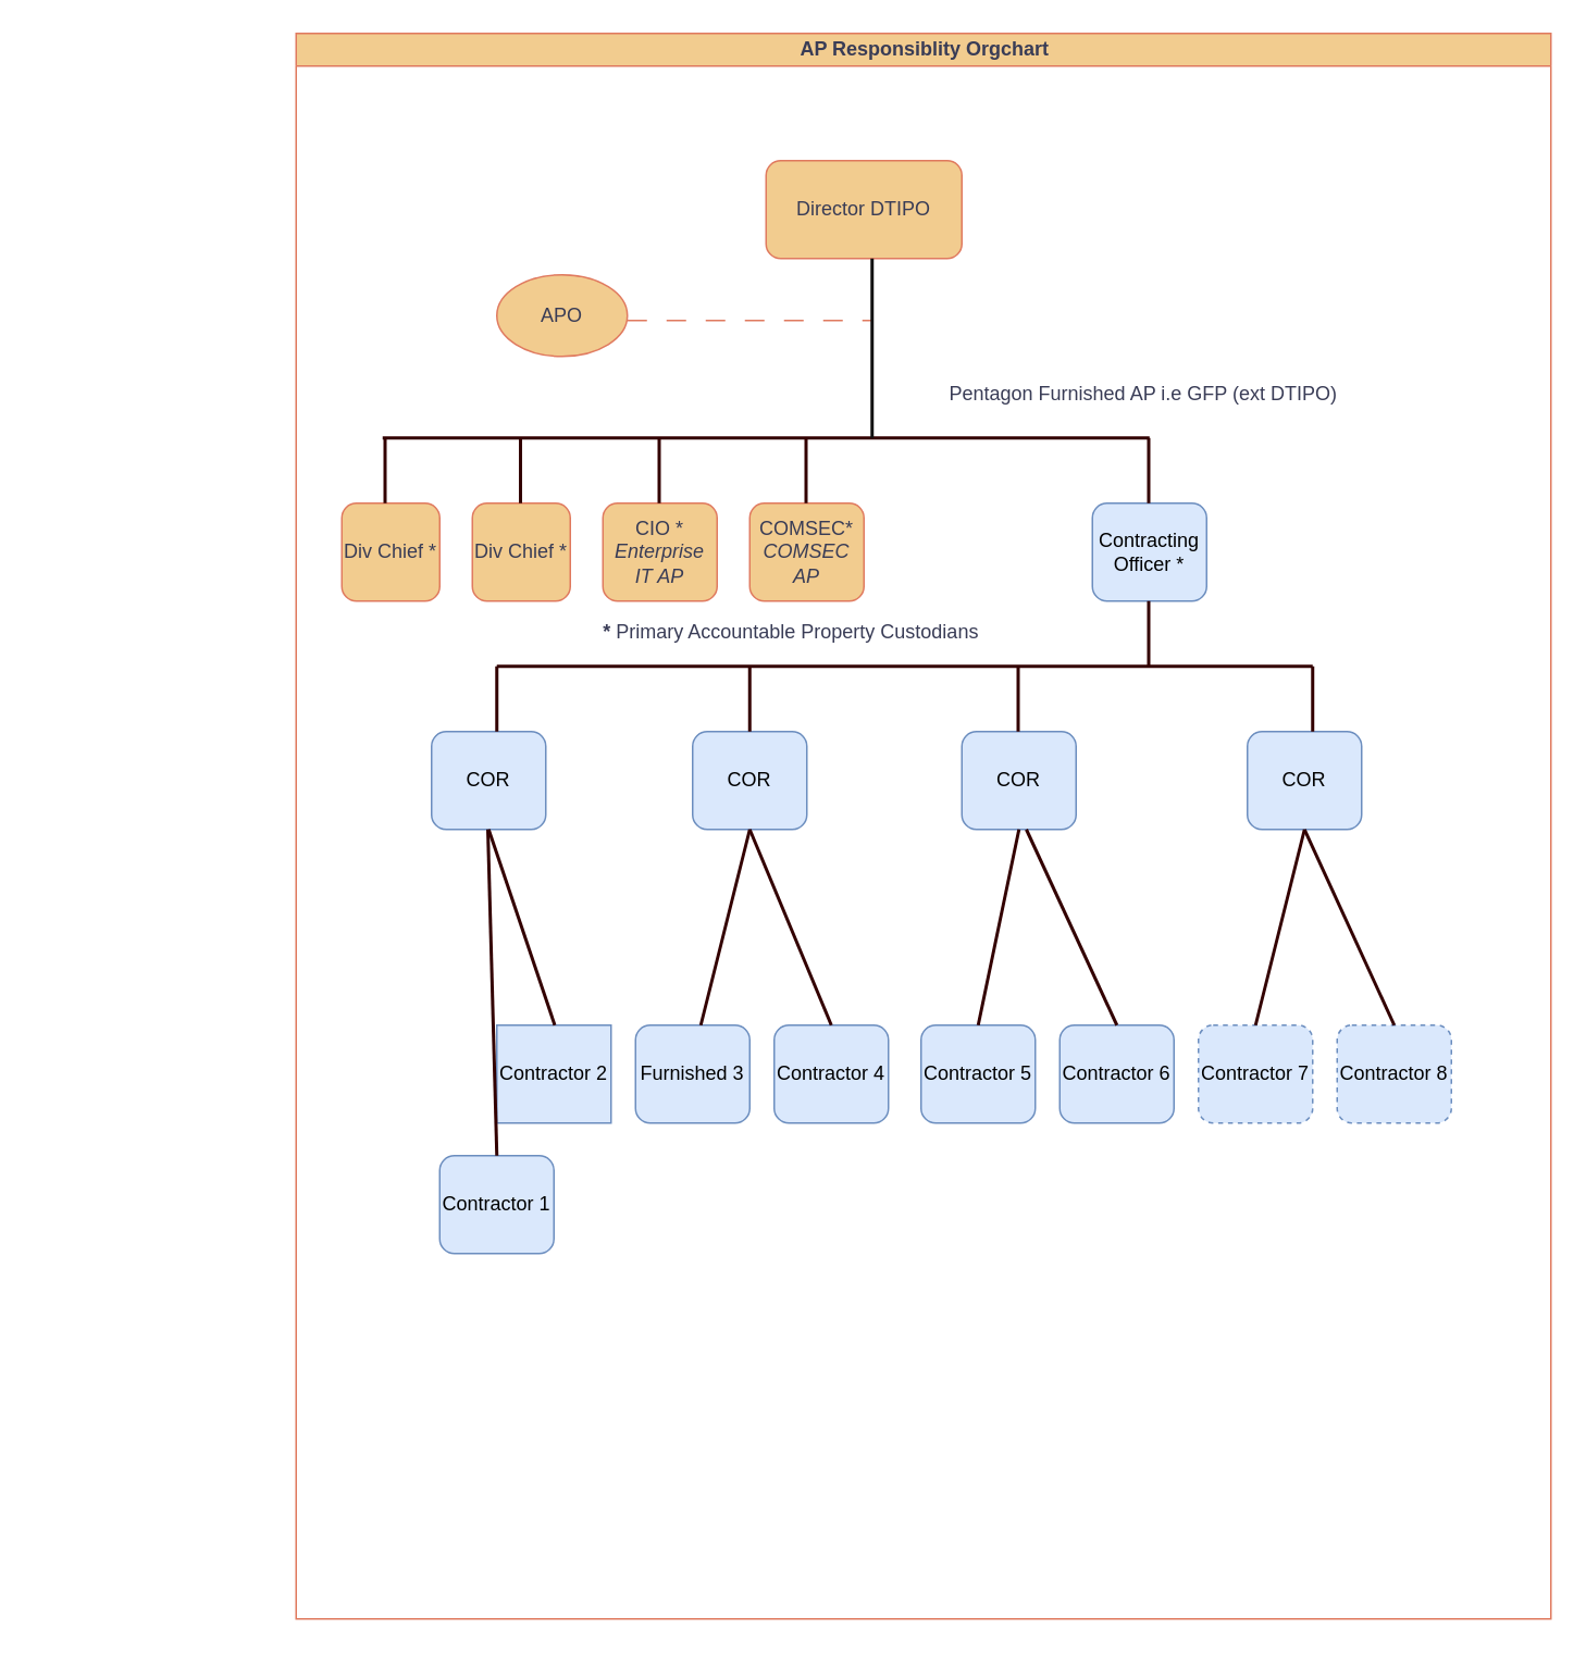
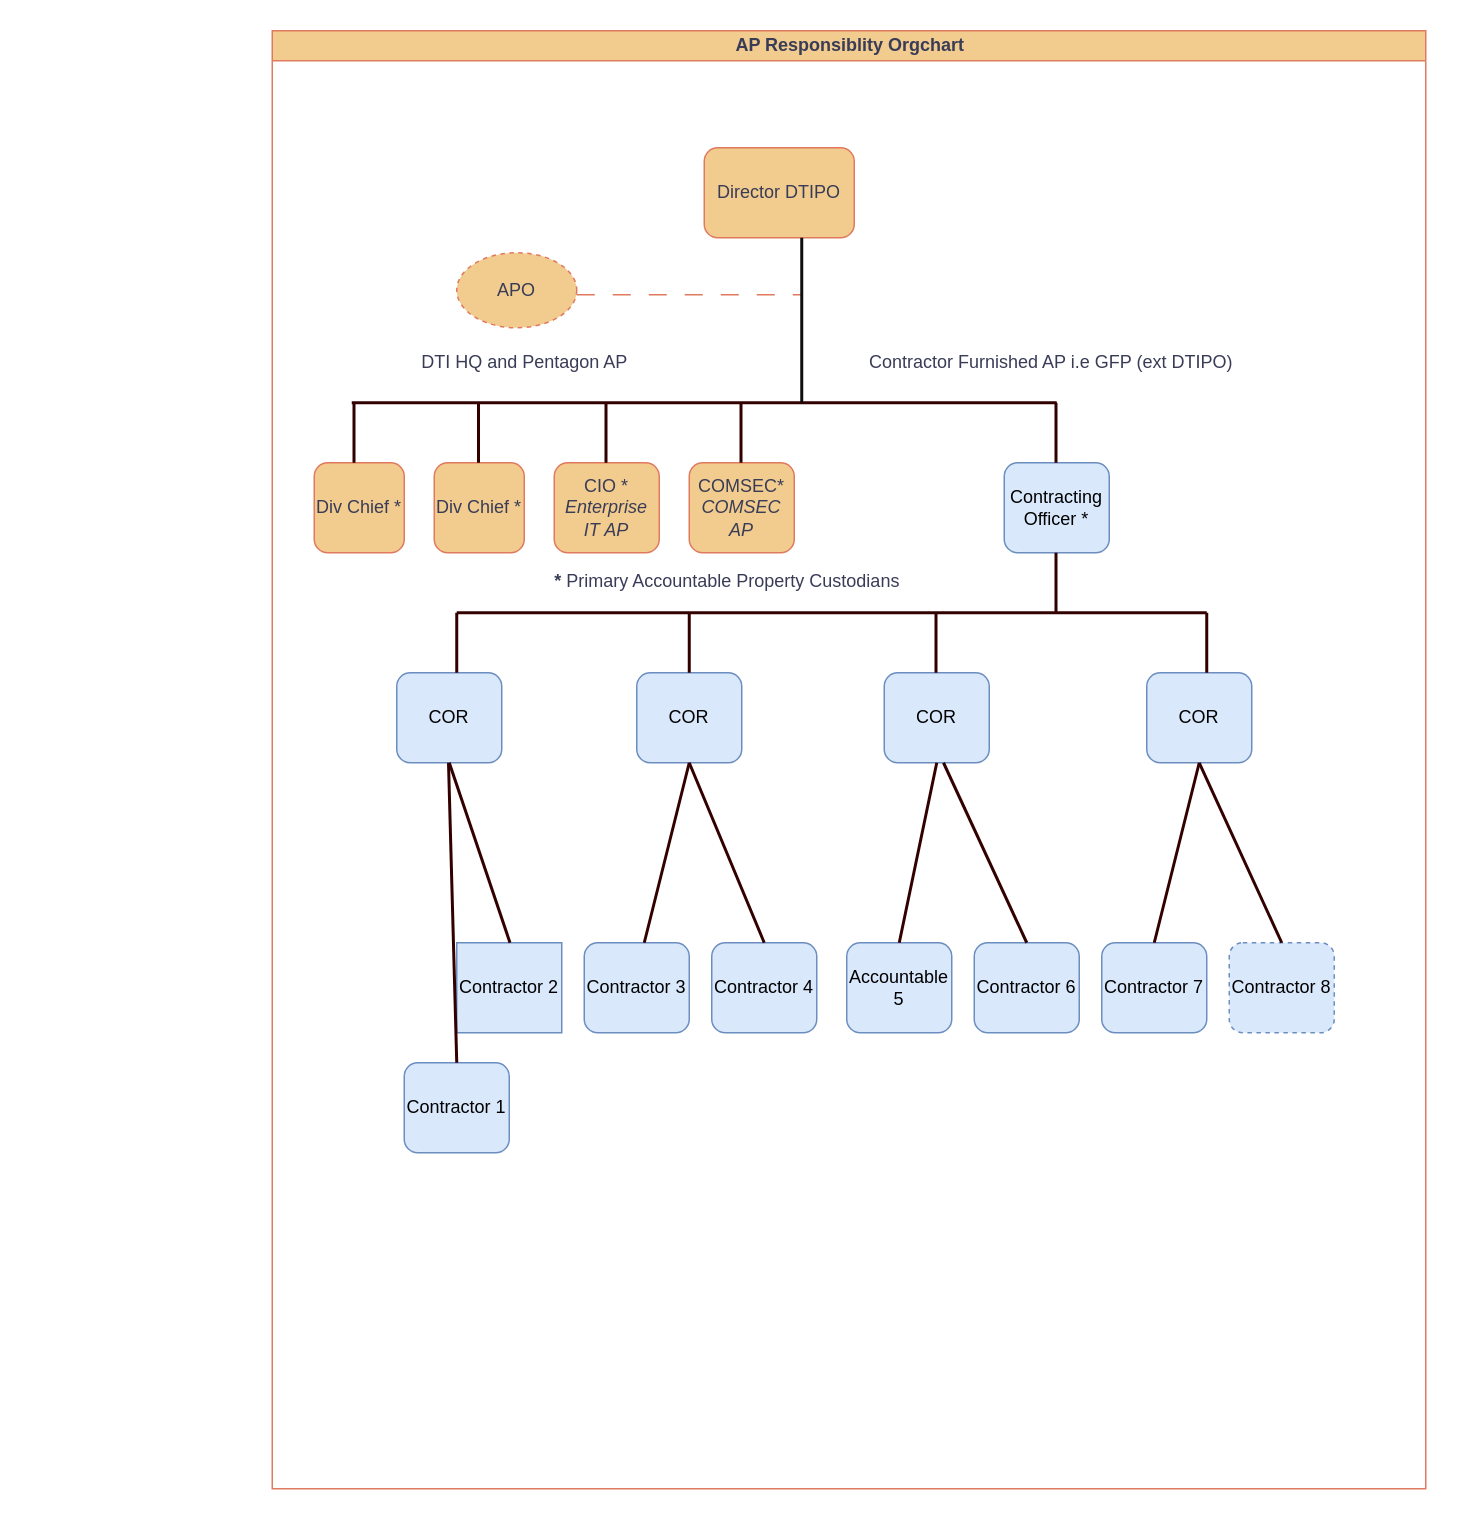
  <mxCell id="0" />
  <mxCell id="1" parent="0" />
  <mxCell id="2" value="AP Responsiblity Orgchart" style="swimlane;html=1;startSize=20;horizontal=1;containerType=tree;glass=0;labelBackgroundColor=none;fillColor=#F2CC8F;strokeColor=#E07A5F;fontColor=#393C56;" parent="1" vertex="1"><mxGeometry x="181" y="20" width="769" height="972" as="geometry" /></mxCell>
- <mxCell id="3" value="Director DTIPO" style="rounded=1;whiteSpace=wrap;html=1;labelBackgroundColor=none;fillColor=#F2CC8F;strokeColor=#E07A5F;fontColor=#393C56;" vertex="1" parent="2"><mxGeometry x="288" y="78" width="120" height="60" as="geometry" /></mxCell>
+ <mxCell id="3" value="Director DTIPO" style="rounded=1;whiteSpace=wrap;html=1;labelBackgroundColor=none;fillColor=#F2CC8F;strokeColor=#E07A5F;fontColor=#393C56;" vertex="1" parent="2"><mxGeometry x="288" y="78" width="100" height="60" as="geometry" /></mxCell>
  <mxCell id="4" value="Div Chief *" style="rounded=1;whiteSpace=wrap;html=1;labelBackgroundColor=none;fillColor=#F2CC8F;strokeColor=#E07A5F;fontColor=#393C56;" vertex="1" parent="2"><mxGeometry x="28" y="288" width="60" height="60" as="geometry" /></mxCell>
  <mxCell id="5" value="Div Chief *" style="rounded=1;whiteSpace=wrap;html=1;labelBackgroundColor=none;fillColor=#F2CC8F;strokeColor=#E07A5F;fontColor=#393C56;" vertex="1" parent="2"><mxGeometry x="108" y="288" width="60" height="60" as="geometry" /></mxCell>
  <mxCell id="6" value="CIO *&lt;br&gt;&lt;i&gt;Enterprise IT AP&lt;/i&gt;" style="rounded=1;whiteSpace=wrap;html=1;labelBackgroundColor=none;fillColor=#F2CC8F;strokeColor=#E07A5F;fontColor=#393C56;" vertex="1" parent="2"><mxGeometry x="188" y="288" width="70" height="60" as="geometry" /></mxCell>
  <mxCell id="7" value="COMSEC*&lt;br&gt;&lt;i&gt;COMSEC AP&lt;/i&gt;" style="rounded=1;whiteSpace=wrap;html=1;labelBackgroundColor=none;fillColor=#F2CC8F;strokeColor=#E07A5F;fontColor=#393C56;" vertex="1" parent="2"><mxGeometry x="278" y="288" width="70" height="60" as="geometry" /></mxCell>
  <mxCell id="8" value="Contracting Officer *" style="rounded=1;whiteSpace=wrap;html=1;labelBackgroundColor=none;fillColor=#dae8fc;strokeColor=#6c8ebf;" vertex="1" parent="2"><mxGeometry x="488" y="288" width="70" height="60" as="geometry" /></mxCell>
  <mxCell id="9" value="" style="endArrow=none;html=1;rounded=0;strokeWidth=2;labelBackgroundColor=none;strokeColor=#330000;fontColor=default;" edge="1" parent="2"><mxGeometry width="50" height="50" relative="1" as="geometry"><mxPoint x="53" y="248" as="sourcePoint" /><mxPoint x="523" y="248" as="targetPoint" /><Array as="points"><mxPoint x="118" y="248" /></Array></mxGeometry></mxCell>
- <mxCell id="10" value="APO" style="ellipse;whiteSpace=wrap;html=1;labelBackgroundColor=none;fillColor=#F2CC8F;strokeColor=#E07A5F;fontColor=#393C56;" vertex="1" parent="2"><mxGeometry x="123" y="148" width="80" height="50" as="geometry" /></mxCell>
+ <mxCell id="10" value="APO" style="ellipse;whiteSpace=wrap;html=1;labelBackgroundColor=none;fillColor=#F2CC8F;strokeColor=#E07A5F;fontColor=#393C56;dashed=1;" vertex="1" parent="2"><mxGeometry x="123" y="148" width="80" height="50" as="geometry" /></mxCell>
  <mxCell id="11" value="" style="endArrow=none;html=1;rounded=0;dashed=1;dashPattern=12 12;labelBackgroundColor=none;strokeColor=#E07A5F;fontColor=default;" edge="1" parent="2"><mxGeometry width="50" height="50" relative="1" as="geometry"><mxPoint x="203" y="176" as="sourcePoint" /><mxPoint x="353" y="176" as="targetPoint" /></mxGeometry></mxCell>
  <mxCell id="12" value="" style="endArrow=none;html=1;rounded=0;strokeWidth=2;labelBackgroundColor=none;strokeColor=#0f0f0f;fontColor=default;" edge="1" parent="2"><mxGeometry width="50" height="50" relative="1" as="geometry"><mxPoint x="353" y="138" as="sourcePoint" /><mxPoint x="353" y="248" as="targetPoint" /></mxGeometry></mxCell>
+ <mxCell id="13" value="DTI HQ and Pentagon AP" style="text;html=1;align=center;verticalAlign=middle;resizable=0;points=[];autosize=1;strokeColor=none;fillColor=none;labelBackgroundColor=none;fontColor=#393C56;" vertex="1" parent="2"><mxGeometry x="88" y="206" width="160" height="30" as="geometry" /></mxCell>
  <mxCell id="14" value="" style="endArrow=none;html=1;rounded=0;strokeWidth=2;labelBackgroundColor=none;strokeColor=#330000;fontColor=default;" edge="1" parent="2"><mxGeometry width="50" height="50" relative="1" as="geometry"><mxPoint x="54.5" y="288" as="sourcePoint" /><mxPoint x="54.5" y="248" as="targetPoint" /></mxGeometry></mxCell>
  <mxCell id="15" value="" style="endArrow=none;html=1;rounded=0;strokeWidth=2;labelBackgroundColor=none;strokeColor=#330000;fontColor=default;" edge="1" parent="2"><mxGeometry width="50" height="50" relative="1" as="geometry"><mxPoint x="137.5" y="288" as="sourcePoint" /><mxPoint x="137.5" y="248" as="targetPoint" /></mxGeometry></mxCell>
  <mxCell id="16" value="" style="endArrow=none;html=1;rounded=0;strokeWidth=2;labelBackgroundColor=none;strokeColor=#330000;fontColor=default;" edge="1" parent="2"><mxGeometry width="50" height="50" relative="1" as="geometry"><mxPoint x="222.5" y="288" as="sourcePoint" /><mxPoint x="222.5" y="248" as="targetPoint" /></mxGeometry></mxCell>
  <mxCell id="17" value="" style="endArrow=none;html=1;rounded=0;strokeWidth=2;labelBackgroundColor=none;strokeColor=#330000;fontColor=default;" edge="1" parent="2"><mxGeometry width="50" height="50" relative="1" as="geometry"><mxPoint x="312.5" y="288" as="sourcePoint" /><mxPoint x="312.5" y="248" as="targetPoint" /></mxGeometry></mxCell>
  <mxCell id="18" value="" style="endArrow=none;html=1;rounded=0;strokeWidth=2;labelBackgroundColor=none;strokeColor=#330000;fontColor=default;" edge="1" parent="2"><mxGeometry width="50" height="50" relative="1" as="geometry"><mxPoint x="522.5" y="288" as="sourcePoint" /><mxPoint x="522.5" y="248" as="targetPoint" /></mxGeometry></mxCell>
  <mxCell id="19" value="Contractor 1" style="rounded=1;whiteSpace=wrap;html=1;labelBackgroundColor=none;fillColor=#dae8fc;strokeColor=#6c8ebf;" vertex="1" parent="2"><mxGeometry x="88" y="688" width="70" height="60" as="geometry" /></mxCell>
  <mxCell id="20" value="Contractor 2" style="whiteSpace=wrap;html=1;labelBackgroundColor=none;fillColor=#dae8fc;strokeColor=#6c8ebf;rounded=0;" vertex="1" parent="2"><mxGeometry x="123" y="608" width="70" height="60" as="geometry" /></mxCell>
- <mxCell id="21" value="Furnished 3" style="rounded=1;whiteSpace=wrap;html=1;labelBackgroundColor=none;fillColor=#dae8fc;strokeColor=#6c8ebf;" vertex="1" parent="2"><mxGeometry x="208" y="608" width="70" height="60" as="geometry" /></mxCell>
+ <mxCell id="21" value="Contractor 3" style="rounded=1;whiteSpace=wrap;html=1;labelBackgroundColor=none;fillColor=#dae8fc;strokeColor=#6c8ebf;" vertex="1" parent="2"><mxGeometry x="208" y="608" width="70" height="60" as="geometry" /></mxCell>
  <mxCell id="22" value="Contractor 4" style="rounded=1;whiteSpace=wrap;html=1;labelBackgroundColor=none;fillColor=#dae8fc;strokeColor=#6c8ebf;" vertex="1" parent="2"><mxGeometry x="293" y="608" width="70" height="60" as="geometry" /></mxCell>
  <mxCell id="23" value="COR" style="rounded=1;whiteSpace=wrap;html=1;labelBackgroundColor=none;fillColor=#dae8fc;strokeColor=#6c8ebf;" vertex="1" parent="2"><mxGeometry x="83" y="428" width="70" height="60" as="geometry" /></mxCell>
  <mxCell id="24" value="COR" style="rounded=1;whiteSpace=wrap;html=1;labelBackgroundColor=none;fillColor=#dae8fc;strokeColor=#6c8ebf;" vertex="1" parent="2"><mxGeometry x="243" y="428" width="70" height="60" as="geometry" /></mxCell>
  <mxCell id="25" value="COR" style="rounded=1;whiteSpace=wrap;html=1;labelBackgroundColor=none;fillColor=#dae8fc;strokeColor=#6c8ebf;" vertex="1" parent="2"><mxGeometry x="408" y="428" width="70" height="60" as="geometry" /></mxCell>
  <mxCell id="26" value="COR" style="rounded=1;whiteSpace=wrap;html=1;labelBackgroundColor=none;fillColor=#dae8fc;strokeColor=#6c8ebf;" vertex="1" parent="2"><mxGeometry x="583" y="428" width="70" height="60" as="geometry" /></mxCell>
- <mxCell id="27" value="Contractor 5" style="rounded=1;whiteSpace=wrap;html=1;labelBackgroundColor=none;fillColor=#dae8fc;strokeColor=#6c8ebf;" vertex="1" parent="2"><mxGeometry x="383" y="608" width="70" height="60" as="geometry" /></mxCell>
+ <mxCell id="27" value="Accountable 5" style="rounded=1;whiteSpace=wrap;html=1;labelBackgroundColor=none;fillColor=#dae8fc;strokeColor=#6c8ebf;" vertex="1" parent="2"><mxGeometry x="383" y="608" width="70" height="60" as="geometry" /></mxCell>
  <mxCell id="28" value="Contractor 6" style="rounded=1;whiteSpace=wrap;html=1;labelBackgroundColor=none;fillColor=#dae8fc;strokeColor=#6c8ebf;" vertex="1" parent="2"><mxGeometry x="468" y="608" width="70" height="60" as="geometry" /></mxCell>
- <mxCell id="29" value="Contractor 7" style="rounded=1;whiteSpace=wrap;html=1;labelBackgroundColor=none;fillColor=#dae8fc;strokeColor=#6c8ebf;dashed=1;" vertex="1" parent="2"><mxGeometry x="553" y="608" width="70" height="60" as="geometry" /></mxCell>
+ <mxCell id="29" value="Contractor 7" style="rounded=1;whiteSpace=wrap;html=1;labelBackgroundColor=none;fillColor=#dae8fc;strokeColor=#6c8ebf;" vertex="1" parent="2"><mxGeometry x="553" y="608" width="70" height="60" as="geometry" /></mxCell>
  <mxCell id="30" value="Contractor 8" style="rounded=1;whiteSpace=wrap;html=1;labelBackgroundColor=none;fillColor=#dae8fc;strokeColor=#6c8ebf;dashed=1;" vertex="1" parent="2"><mxGeometry x="638" y="608" width="70" height="60" as="geometry" /></mxCell>
  <mxCell id="31" value="" style="endArrow=none;html=1;rounded=0;strokeWidth=2;labelBackgroundColor=none;strokeColor=#330000;fontColor=default;" edge="1" parent="2"><mxGeometry width="50" height="50" relative="1" as="geometry"><mxPoint x="123" y="388" as="sourcePoint" /><mxPoint x="623" y="388" as="targetPoint" /><Array as="points"><mxPoint x="153" y="388" /></Array></mxGeometry></mxCell>
  <mxCell id="32" value="" style="endArrow=none;html=1;rounded=0;strokeWidth=2;labelBackgroundColor=none;strokeColor=#330000;fontColor=default;" edge="1" parent="2"><mxGeometry width="50" height="50" relative="1" as="geometry"><mxPoint x="522.5" y="388" as="sourcePoint" /><mxPoint x="522.5" y="348" as="targetPoint" /></mxGeometry></mxCell>
  <mxCell id="33" value="" style="endArrow=none;html=1;rounded=0;strokeWidth=2;labelBackgroundColor=none;strokeColor=#330000;fontColor=default;" edge="1" parent="2"><mxGeometry width="50" height="50" relative="1" as="geometry"><mxPoint x="623" y="428" as="sourcePoint" /><mxPoint x="623" y="388" as="targetPoint" /></mxGeometry></mxCell>
  <mxCell id="34" value="" style="endArrow=none;html=1;rounded=0;strokeWidth=2;labelBackgroundColor=none;strokeColor=#330000;fontColor=default;" edge="1" parent="2"><mxGeometry width="50" height="50" relative="1" as="geometry"><mxPoint x="123" y="428" as="sourcePoint" /><mxPoint x="123" y="388" as="targetPoint" /></mxGeometry></mxCell>
  <mxCell id="35" value="" style="endArrow=none;html=1;rounded=0;strokeWidth=2;labelBackgroundColor=none;strokeColor=#330000;fontColor=default;" edge="1" parent="2"><mxGeometry width="50" height="50" relative="1" as="geometry"><mxPoint x="278" y="428" as="sourcePoint" /><mxPoint x="278" y="388" as="targetPoint" /></mxGeometry></mxCell>
  <mxCell id="36" value="" style="endArrow=none;html=1;rounded=0;strokeWidth=2;labelBackgroundColor=none;strokeColor=#330000;fontColor=default;" edge="1" parent="2"><mxGeometry width="50" height="50" relative="1" as="geometry"><mxPoint x="442.5" y="428" as="sourcePoint" /><mxPoint x="442.5" y="388" as="targetPoint" /></mxGeometry></mxCell>
  <mxCell id="37" value="" style="endArrow=none;html=1;rounded=0;exitX=0.5;exitY=0;exitDx=0;exitDy=0;labelBackgroundColor=none;strokeColor=#330000;fontColor=default;strokeWidth=2;" edge="1" parent="2" source="19"><mxGeometry width="50" height="50" relative="1" as="geometry"><mxPoint x="117.5" y="578" as="sourcePoint" /><mxPoint x="117.5" y="488" as="targetPoint" /></mxGeometry></mxCell>
  <mxCell id="38" value="" style="endArrow=none;html=1;rounded=0;exitX=0.5;exitY=0;exitDx=0;exitDy=0;entryX=0.5;entryY=1;entryDx=0;entryDy=0;labelBackgroundColor=none;strokeColor=#330000;fontColor=default;strokeWidth=2;" edge="1" parent="2" target="23"><mxGeometry width="50" height="50" relative="1" as="geometry"><mxPoint x="158.5" y="608" as="sourcePoint" /><mxPoint x="203" y="488" as="targetPoint" /></mxGeometry></mxCell>
  <mxCell id="39" value="" style="endArrow=none;html=1;rounded=0;exitX=0.5;exitY=0;exitDx=0;exitDy=0;entryX=0.5;entryY=1;entryDx=0;entryDy=0;labelBackgroundColor=none;strokeColor=#330000;fontColor=default;strokeWidth=2;" edge="1" parent="2" target="24"><mxGeometry width="50" height="50" relative="1" as="geometry"><mxPoint x="248" y="608" as="sourcePoint" /><mxPoint x="292.5" y="488" as="targetPoint" /></mxGeometry></mxCell>
  <mxCell id="40" value="" style="endArrow=none;html=1;rounded=0;exitX=0.5;exitY=0;exitDx=0;exitDy=0;entryX=0.5;entryY=1;entryDx=0;entryDy=0;labelBackgroundColor=none;strokeColor=#330000;fontColor=default;strokeWidth=2;" edge="1" parent="2" source="27" target="25"><mxGeometry width="50" height="50" relative="1" as="geometry"><mxPoint x="403" y="608" as="sourcePoint" /><mxPoint x="447.5" y="488" as="targetPoint" /></mxGeometry></mxCell>
  <mxCell id="41" value="" style="endArrow=none;html=1;rounded=0;exitX=0.5;exitY=0;exitDx=0;exitDy=0;entryX=0.5;entryY=1;entryDx=0;entryDy=0;labelBackgroundColor=none;strokeColor=#330000;fontColor=default;strokeWidth=2;" edge="1" parent="2" source="29" target="26"><mxGeometry width="50" height="50" relative="1" as="geometry"><mxPoint x="578.5" y="608" as="sourcePoint" /><mxPoint x="623" y="488" as="targetPoint" /></mxGeometry></mxCell>
  <mxCell id="42" value="" style="endArrow=none;html=1;rounded=0;exitX=0.5;exitY=0;exitDx=0;exitDy=0;entryX=0.5;entryY=1;entryDx=0;entryDy=0;labelBackgroundColor=none;strokeColor=#330000;fontColor=default;strokeWidth=2;" edge="1" parent="2" source="22"><mxGeometry width="50" height="50" relative="1" as="geometry"><mxPoint x="318.5" y="608" as="sourcePoint" /><mxPoint x="278" y="488" as="targetPoint" /></mxGeometry></mxCell>
  <mxCell id="43" value="" style="endArrow=none;html=1;rounded=0;exitX=0.5;exitY=0;exitDx=0;exitDy=0;entryX=0.5;entryY=1;entryDx=0;entryDy=0;labelBackgroundColor=none;strokeColor=#330000;fontColor=default;strokeWidth=2;" edge="1" parent="2" source="28"><mxGeometry width="50" height="50" relative="1" as="geometry"><mxPoint x="488" y="608" as="sourcePoint" /><mxPoint x="447.5" y="488" as="targetPoint" /></mxGeometry></mxCell>
  <mxCell id="44" value="" style="endArrow=none;html=1;rounded=0;exitX=0.5;exitY=0;exitDx=0;exitDy=0;entryX=0.5;entryY=1;entryDx=0;entryDy=0;labelBackgroundColor=none;strokeColor=#330000;fontColor=default;strokeWidth=2;" edge="1" parent="2" source="30" target="26"><mxGeometry width="50" height="50" relative="1" as="geometry"><mxPoint x="663.5" y="608" as="sourcePoint" /><mxPoint x="623" y="488" as="targetPoint" /></mxGeometry></mxCell>
  <mxCell id="45" value="&amp;nbsp; &amp;nbsp; &amp;nbsp; &amp;nbsp; &amp;nbsp; &amp;nbsp; &amp;nbsp; &amp;nbsp; &amp;nbsp; &amp;nbsp; &amp;nbsp; &amp;nbsp; &amp;nbsp; &amp;nbsp; &amp;nbsp; &amp;nbsp; &amp;nbsp; &amp;nbsp; &amp;nbsp; &amp;nbsp; &amp;nbsp; &amp;nbsp; &amp;nbsp; &amp;nbsp; &amp;nbsp; &amp;nbsp; &amp;nbsp; &amp;nbsp; &amp;nbsp; &amp;nbsp; &amp;nbsp; &amp;nbsp; &amp;nbsp; &amp;nbsp; &amp;nbsp; &amp;nbsp; &amp;nbsp; &amp;nbsp; &amp;nbsp; &amp;nbsp; &amp;nbsp; &amp;nbsp; &amp;nbsp; &amp;nbsp; &amp;nbsp; &amp;nbsp; &amp;nbsp; &amp;nbsp; &amp;nbsp; &amp;nbsp; &amp;nbsp; &lt;b&gt;*&lt;/b&gt; Primary Accountable Property Custodians" style="text;html=1;align=center;verticalAlign=middle;resizable=0;points=[];autosize=1;strokeColor=none;fillColor=none;fontColor=#393C56;" vertex="1" parent="2"><mxGeometry x="-161" y="354" width="588" height="26" as="geometry" /></mxCell>
- <mxCell id="46" value="Pentagon Furnished AP i.e GFP (ext DTIPO)" style="text;html=1;align=center;verticalAlign=middle;resizable=0;points=[];autosize=1;strokeColor=none;fillColor=none;labelBackgroundColor=none;fontColor=#393C56;" vertex="1" parent="1"><mxGeometry x="565" y="226" width="270" height="30" as="geometry" /></mxCell>
+ <mxCell id="46" value="Contractor Furnished AP i.e GFP (ext DTIPO)" style="text;html=1;align=center;verticalAlign=middle;resizable=0;points=[];autosize=1;strokeColor=none;fillColor=none;labelBackgroundColor=none;fontColor=#393C56;" vertex="1" parent="1"><mxGeometry x="565" y="226" width="270" height="30" as="geometry" /></mxCell>
